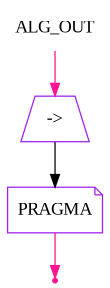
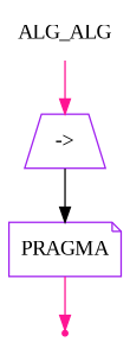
  digraph {
    fontname="Liberation Serif"
    node [color=deeppink fontname="Liberation Serif"]
    edge [color=deeppink fontname="Liberation Serif"]
-   n1 [label=ALG_OUT shape=plaintext]
+   n1 [label=ALG_ALG shape=plaintext]
    n2 [label="->" shape=trapezium color=purple]
    n3 [label=PRAGMA shape=note color=purple]
    end [shape=point]
    n1 -> n2
    n2 -> n3 [color=black]
    n3 -> end
  }
